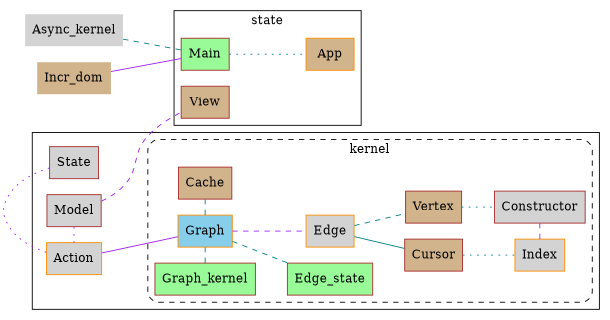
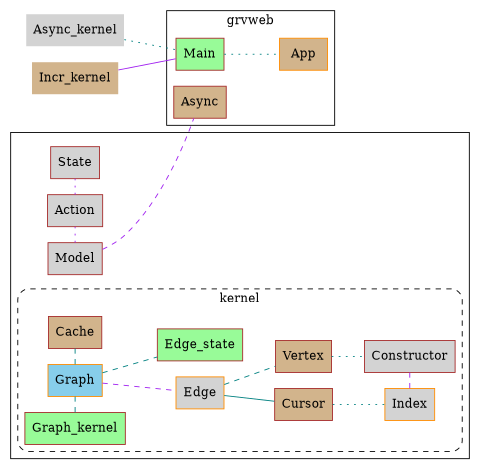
  graph {
    compound=true
    concentrate=true
    fontname="DejaVu Serif"
    rankdir=LR
    splines=true
    node [color=brown fillcolor=lightgrey fontname="DejaVu Serif" shape=box style=filled]
    edge [color=teal fontname="DejaVu Serif" style=dashed]
    Async_kernel [shape=none]
-   Incr_dom [fillcolor=tan shape=none]
+   Incr_dom [fillcolor=tan shape=none label=Incr_kernel]
    App [color=darkorange fillcolor=tan]
    Main [fillcolor=palegreen]
-   View [fillcolor=tan]
-   Action [color=darkorange]
+   View [fillcolor=tan label=Async]
+   Action
    Model
    State
    n9 [color=darkorange fillcolor=skyblue label="Graph"]
    n10 [fillcolor=palegreen label=Graph_kernel]
    Cache [fillcolor=tan]
    n12 [fillcolor=tan label=Vertex]
    Cursor [fillcolor=tan]
    Index [color=darkorange]
    Constructor
    n16 [color=darkorange label="Edge"]
    Edge_state [fillcolor=palegreen]
    subgraph sub_1 {
      rank=same
      Async_kernel
      Incr_dom
    }
    subgraph cluster_2 {
-     label=state
+     label=grvweb
      App
      Main
      View
    }
    subgraph cluster_3 {
      subgraph cluster_4 {
        style=invis
        subgraph sub_5 {
          rank=min
          style=invis
          Action
          Model
          State
        }
      }
      subgraph cluster_6 {
        label=kernel
        style="dashed,rounded"
        n16
        Edge_state
        subgraph sub_7 {
          label=grvcore
          rank=min
          style="dashed,rounded"
          n9
          n10
          Cache
        }
        subgraph sub_8 {
          label=grvcore
          rank=same
          style="dashed,rounded"
          n12
          Cursor
        }
        subgraph sub_9 {
          label=grvcore
          rank=max
          style="dashed,rounded"
          Index
          Constructor
        }
      }
    }
-   Async_kernel -- Main
+   Async_kernel -- Main [style=dotted]
    Incr_dom -- Main [color=purple style=solid]
    Main -- App [style=dotted]
    Action -- State [color=purple style=dotted]
-   Action -- n9 [color=purple style=solid]
    Model -- View [color=purple]
    Model -- Action [color=purple style=dotted]
    n9 -- Cache
    n9 -- n16 [color=purple]
    n9 -- Edge_state
    n10 -- n9
    n12 -- Constructor [style=dotted]
    Cursor -- Index [style=dotted]
    Index -- Constructor [color=purple]
    n16 -- n12
    n16 -- Cursor [style=solid]
  }
